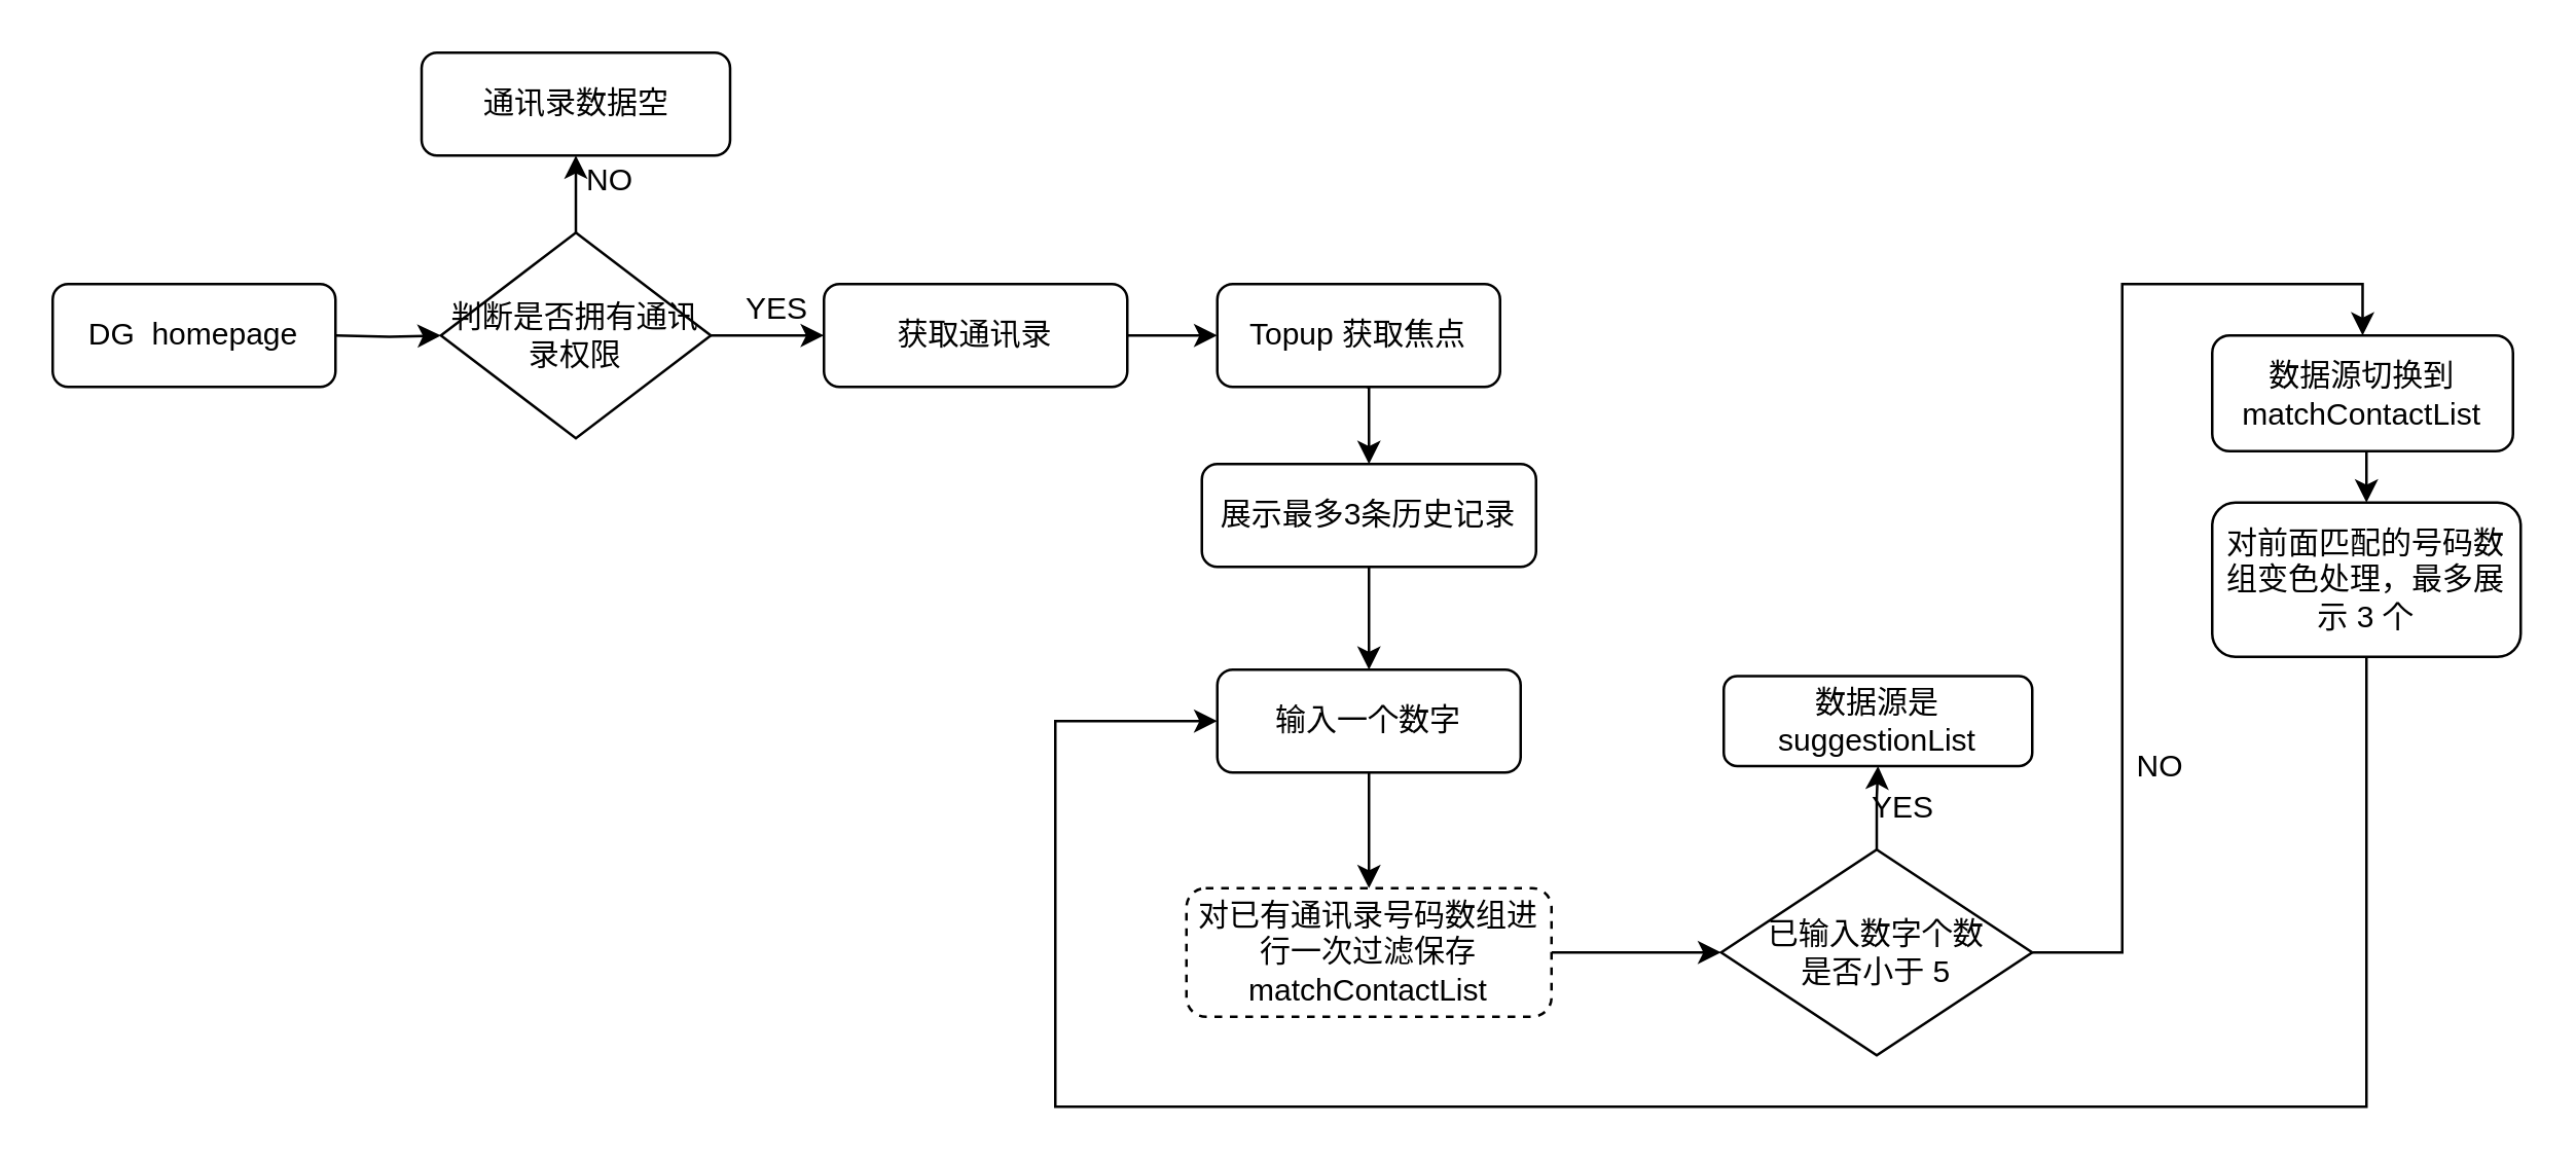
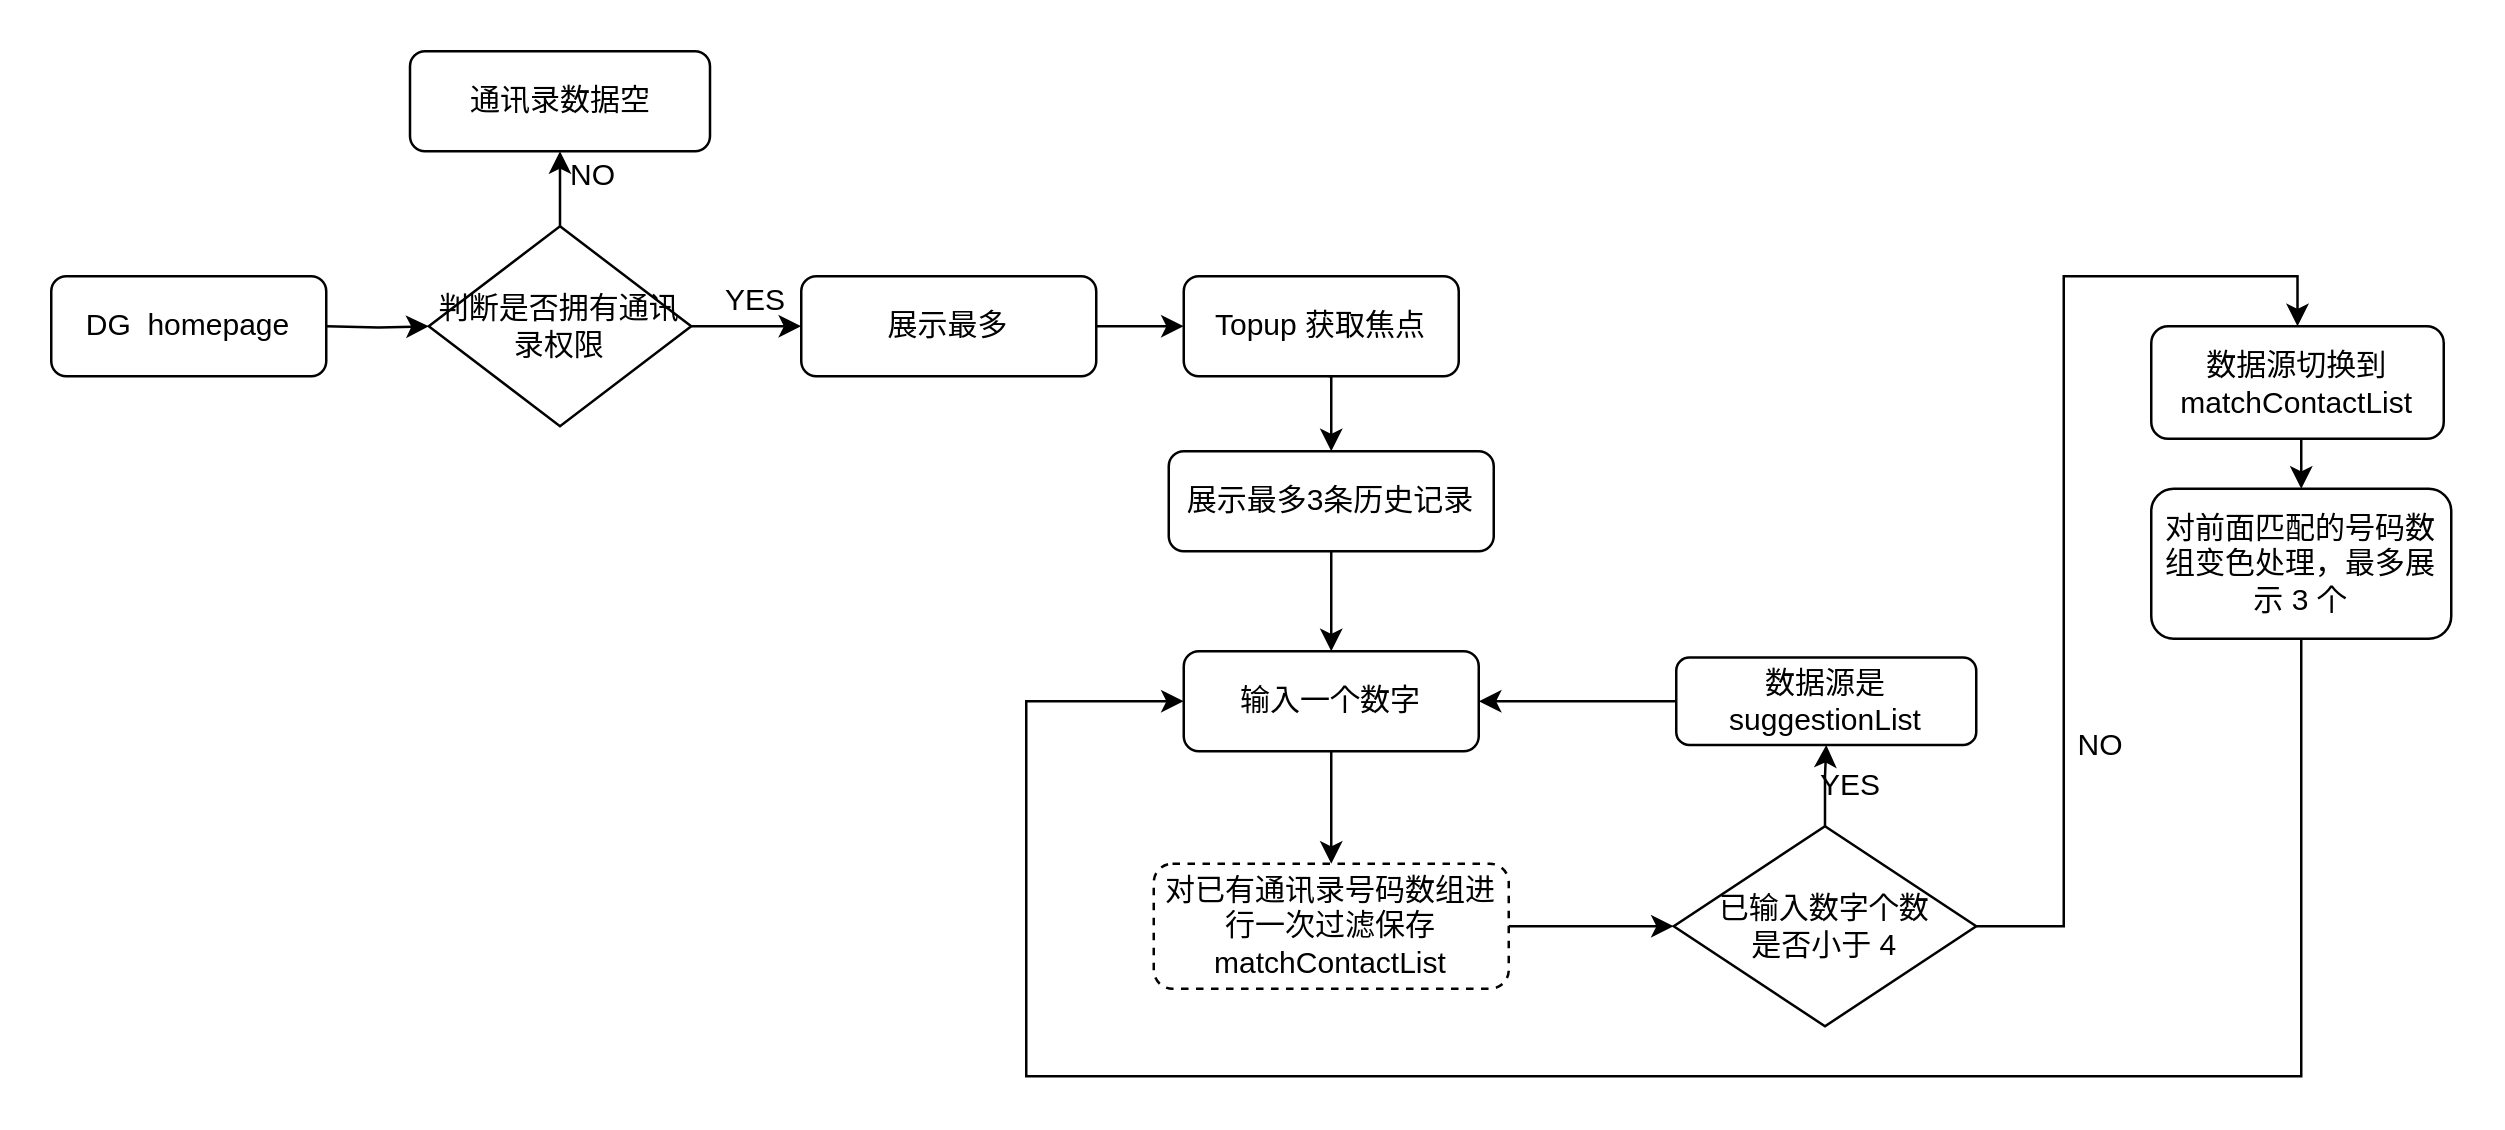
  <mxCell id="0" />
  <mxCell id="1" parent="0" />
  <mxCell id="2" value="DG &amp;nbsp;homepage" style="rounded=1;whiteSpace=wrap;html=1;" parent="1" vertex="1"><mxGeometry x="20" y="110" width="110" height="40" as="geometry" /></mxCell>
  <mxCell id="3" style="edgeStyle=orthogonalEdgeStyle;rounded=0;orthogonalLoop=1;jettySize=auto;html=1;exitX=1;exitY=0.5;exitDx=0;exitDy=0;entryX=0;entryY=0.5;entryDx=0;entryDy=0;" parent="1" target="24" edge="1"><mxGeometry relative="1" as="geometry"><mxPoint x="130" y="130" as="sourcePoint" /></mxGeometry></mxCell>
  <mxCell id="4" style="edgeStyle=orthogonalEdgeStyle;rounded=0;orthogonalLoop=1;jettySize=auto;html=1;exitX=0.5;exitY=1;exitDx=0;exitDy=0;entryX=0.5;entryY=0;entryDx=0;entryDy=0;" parent="1" source="5" target="8" edge="1"><mxGeometry relative="1" as="geometry" /></mxCell>
  <mxCell id="5" value="展示最多3条历史记录" style="rounded=1;whiteSpace=wrap;html=1;" parent="1" vertex="1"><mxGeometry x="467" y="180" width="130" height="40" as="geometry" /></mxCell>
  <mxCell id="6" value="YES" style="text;html=1;strokeColor=none;fillColor=none;align=center;verticalAlign=middle;whiteSpace=wrap;rounded=0;" parent="1" vertex="1"><mxGeometry x="281.5" y="110" width="40" height="20" as="geometry" /></mxCell>
  <mxCell id="7" style="edgeStyle=orthogonalEdgeStyle;rounded=0;orthogonalLoop=1;jettySize=auto;html=1;exitX=0.5;exitY=1;exitDx=0;exitDy=0;entryX=0.5;entryY=0;entryDx=0;entryDy=0;" parent="1" source="8" target="15" edge="1"><mxGeometry relative="1" as="geometry" /></mxCell>
  <mxCell id="8" value="输入一个数字" style="rounded=1;whiteSpace=wrap;html=1;" parent="1" vertex="1"><mxGeometry x="473" y="260" width="118" height="40" as="geometry" /></mxCell>
  <mxCell id="9" style="edgeStyle=orthogonalEdgeStyle;rounded=0;orthogonalLoop=1;jettySize=auto;html=1;entryX=0.5;entryY=1;entryDx=0;entryDy=0;" parent="1" source="11" target="19" edge="1"><mxGeometry relative="1" as="geometry" /></mxCell>
  <mxCell id="10" style="edgeStyle=orthogonalEdgeStyle;rounded=0;orthogonalLoop=1;jettySize=auto;html=1;entryX=0.5;entryY=0;entryDx=0;entryDy=0;" parent="1" source="11" target="17" edge="1"><mxGeometry relative="1" as="geometry" /></mxCell>
- <mxCell id="11" value="已输入数字个数&lt;br&gt;是否小于 5" style="rhombus;whiteSpace=wrap;html=1;" parent="1" vertex="1"><mxGeometry x="669" y="330" width="121" height="80" as="geometry" /></mxCell>
+ <mxCell id="11" value="已输入数字个数&lt;br&gt;是否小于 4" style="rhombus;whiteSpace=wrap;html=1;" parent="1" vertex="1"><mxGeometry x="669" y="330" width="121" height="80" as="geometry" /></mxCell>
  <mxCell id="12" value="NO" style="text;html=1;strokeColor=none;fillColor=none;align=center;verticalAlign=middle;whiteSpace=wrap;rounded=0;" parent="1" vertex="1"><mxGeometry x="820" y="287.5" width="40" height="20" as="geometry" /></mxCell>
  <mxCell id="13" value="YES" style="text;html=1;strokeColor=none;fillColor=none;align=center;verticalAlign=middle;whiteSpace=wrap;rounded=0;" parent="1" vertex="1"><mxGeometry x="720" y="304" width="40" height="20" as="geometry" /></mxCell>
  <mxCell id="14" style="edgeStyle=orthogonalEdgeStyle;rounded=0;orthogonalLoop=1;jettySize=auto;html=1;exitX=1;exitY=0.5;exitDx=0;exitDy=0;entryX=0;entryY=0.5;entryDx=0;entryDy=0;" parent="1" source="15" target="11" edge="1"><mxGeometry relative="1" as="geometry" /></mxCell>
  <mxCell id="15" value="对已有通讯录号码数组进行一次过滤保存 matchContactList" style="rounded=1;whiteSpace=wrap;html=1;dashed=1;" parent="1" vertex="1"><mxGeometry x="461" y="345" width="142" height="50" as="geometry" /></mxCell>
  <mxCell id="16" style="edgeStyle=orthogonalEdgeStyle;rounded=0;orthogonalLoop=1;jettySize=auto;html=1;exitX=0.5;exitY=1;exitDx=0;exitDy=0;entryX=0.5;entryY=0;entryDx=0;entryDy=0;" parent="1" source="17" target="21" edge="1"><mxGeometry relative="1" as="geometry" /></mxCell>
  <mxCell id="17" value="数据源切换到&lt;br&gt;matchContactList" style="rounded=1;whiteSpace=wrap;html=1;" parent="1" vertex="1"><mxGeometry x="860" y="130" width="117" height="45" as="geometry" /></mxCell>
+ <mxCell id="18" style="edgeStyle=orthogonalEdgeStyle;rounded=0;orthogonalLoop=1;jettySize=auto;html=1;" parent="1" source="19" target="8" edge="1"><mxGeometry relative="1" as="geometry" /></mxCell>
  <mxCell id="19" value="数据源是 suggestionList" style="rounded=1;whiteSpace=wrap;html=1;" parent="1" vertex="1"><mxGeometry x="670" y="262.5" width="120" height="35" as="geometry" /></mxCell>
  <mxCell id="20" style="edgeStyle=orthogonalEdgeStyle;rounded=0;orthogonalLoop=1;jettySize=auto;html=1;entryX=0;entryY=0.5;entryDx=0;entryDy=0;" parent="1" source="21" target="8" edge="1"><mxGeometry relative="1" as="geometry"><Array as="points"><mxPoint x="920" y="430" /><mxPoint x="410" y="430" /><mxPoint x="410" y="280" /></Array></mxGeometry></mxCell>
  <mxCell id="21" value="对前面匹配的号码数组变色处理，最多展示 3 个" style="rounded=1;whiteSpace=wrap;html=1;" parent="1" vertex="1"><mxGeometry x="860" y="195" width="120" height="60" as="geometry" /></mxCell>
  <mxCell id="22" style="edgeStyle=orthogonalEdgeStyle;rounded=0;orthogonalLoop=1;jettySize=auto;html=1;" parent="1" source="24" target="25" edge="1"><mxGeometry relative="1" as="geometry" /></mxCell>
  <mxCell id="23" style="edgeStyle=orthogonalEdgeStyle;rounded=0;orthogonalLoop=1;jettySize=auto;html=1;exitX=1;exitY=0.5;exitDx=0;exitDy=0;" edge="1" parent="1" source="24" target="30"><mxGeometry relative="1" as="geometry" /></mxCell>
  <mxCell id="24" value="判断是否拥有通讯录权限&lt;span style=&quot;color: rgba(0 , 0 , 0 , 0) ; font-family: monospace ; font-size: 0px ; white-space: nowrap&quot;&gt;%3CmxGraphModel%3E%3Croot%3E%3CmxCell%20id%3D%220%22%2F%3E%3CmxCell%20id%3D%221%22%20parent%3D%220%22%2F%3E%3CmxCell%20id%3D%222%22%20value%3D%22%E6%98%AF%E5%90%A6%E6%9C%89%E5%8E%86%E5%8F%B2%E8%AE%B0%E5%BD%95%26amp%3Bnbsp%3B%26lt%3Bbr%26gt%3BsuggestionList%22%20style%3D%22rhombus%3BwhiteSpace%3Dwrap%3Bhtml%3D1%3B%22%20vertex%3D%221%22%20parent%3D%221%22%3E%3CmxGeometry%20x%3D%22392.5%22%20y%3D%22130%22%20width%3D%22105%22%20height%3D%2280%22%20as%3D%22geometry%22%2F%3E%3C%2FmxCell%3E%3C%2Froot%3E%3C%2FmxGraphModel%3E&lt;/span&gt;" style="rhombus;whiteSpace=wrap;html=1;" parent="1" vertex="1"><mxGeometry x="171" y="90" width="105" height="80" as="geometry" /></mxCell>
  <mxCell id="25" value="通讯录数据空" style="rounded=1;whiteSpace=wrap;html=1;" parent="1" vertex="1"><mxGeometry x="163.5" y="20" width="120" height="40" as="geometry" /></mxCell>
  <mxCell id="26" value="NO" style="text;html=1;strokeColor=none;fillColor=none;align=center;verticalAlign=middle;whiteSpace=wrap;rounded=0;" parent="1" vertex="1"><mxGeometry x="217" y="60" width="40" height="20" as="geometry" /></mxCell>
  <mxCell id="27" style="edgeStyle=orthogonalEdgeStyle;rounded=0;orthogonalLoop=1;jettySize=auto;html=1;exitX=0.5;exitY=1;exitDx=0;exitDy=0;entryX=0.5;entryY=0;entryDx=0;entryDy=0;" parent="1" target="5" edge="1"><mxGeometry relative="1" as="geometry"><mxPoint x="531" y="150" as="sourcePoint" /></mxGeometry></mxCell>
  <mxCell id="28" value="Topup 获取焦点" style="rounded=1;whiteSpace=wrap;html=1;" vertex="1" parent="1"><mxGeometry x="473" y="110" width="110" height="40" as="geometry" /></mxCell>
  <mxCell id="29" style="edgeStyle=orthogonalEdgeStyle;rounded=0;orthogonalLoop=1;jettySize=auto;html=1;exitX=1;exitY=0.5;exitDx=0;exitDy=0;entryX=0;entryY=0.5;entryDx=0;entryDy=0;" edge="1" parent="1" source="30" target="28"><mxGeometry relative="1" as="geometry" /></mxCell>
- <mxCell id="30" value="获取通讯录" style="rounded=1;whiteSpace=wrap;html=1;" vertex="1" parent="1"><mxGeometry x="320" y="110" width="118" height="40" as="geometry" /></mxCell>
+ <mxCell id="30" value="展示最多" style="rounded=1;whiteSpace=wrap;html=1;" vertex="1" parent="1"><mxGeometry x="320" y="110" width="118" height="40" as="geometry" /></mxCell>
